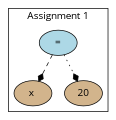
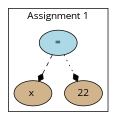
  digraph {
    fontname="Open Sans"
    node [style=filled fillcolor=tan fontname="Open Sans"]
    edge [arrowhead=diamond fontname="Open Sans"]
    n1 [label="=" fillcolor=lightblue]
    n2 [label="x "]
-   n3 [label=20]
+   n3 [label=22]
    subgraph cluster_1 {
      label="Assignment 1"
      n1
      n2
      n3
    }
    n1 -> n2 [style=dashed]
    n1 -> n3 [style=dotted]
  }
